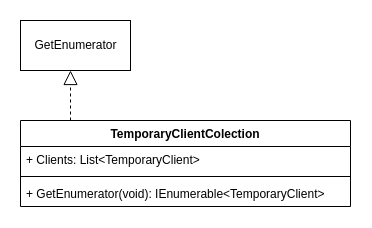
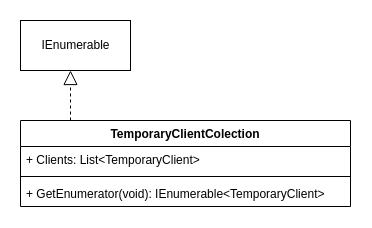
  <mxCell id="0" />
  <mxCell id="1" parent="0" />
  <mxCell id="2" value="TemporaryClientColection" style="swimlane;fontStyle=1;align=center;verticalAlign=top;childLayout=stackLayout;horizontal=1;startSize=26;horizontalStack=0;resizeParent=1;resizeParentMax=0;resizeLast=0;collapsible=1;marginBottom=0;" parent="1" vertex="1"><mxGeometry x="20" y="120" width="330" height="86" as="geometry" /></mxCell>
  <mxCell id="3" value="+ Clients: List&lt;TemporaryClient&gt;" style="text;strokeColor=none;fillColor=none;align=left;verticalAlign=top;spacingLeft=4;spacingRight=4;overflow=hidden;rotatable=0;points=[[0,0.5],[1,0.5]];portConstraint=eastwest;" parent="2" vertex="1"><mxGeometry y="26" width="330" height="26" as="geometry" /></mxCell>
  <mxCell id="4" value="" style="line;strokeWidth=1;fillColor=none;align=left;verticalAlign=middle;spacingTop=-1;spacingLeft=3;spacingRight=3;rotatable=0;labelPosition=right;points=[];portConstraint=eastwest;" parent="2" vertex="1"><mxGeometry y="52" width="330" height="8" as="geometry" /></mxCell>
  <mxCell id="5" value="+ GetEnumerator(void): IEnumerable&lt;TemporaryClient&gt;&#10;" style="text;strokeColor=none;fillColor=none;align=left;verticalAlign=top;spacingLeft=4;spacingRight=4;overflow=hidden;rotatable=0;points=[[0,0.5],[1,0.5]];portConstraint=eastwest;" parent="2" vertex="1"><mxGeometry y="60" width="330" height="26" as="geometry" /></mxCell>
- <mxCell id="6" value="GetEnumerator" style="html=1;" parent="1" vertex="1"><mxGeometry x="20" y="20" width="110" height="50" as="geometry" /></mxCell>
+ <mxCell id="6" value="IEnumerable" style="html=1;" parent="1" vertex="1"><mxGeometry x="20" y="20" width="110" height="50" as="geometry" /></mxCell>
  <mxCell id="7" value="" style="endArrow=block;dashed=1;endFill=0;endSize=12;html=1;rounded=1;" parent="1" edge="1"><mxGeometry width="160" relative="1" as="geometry"><mxPoint x="70" y="120" as="sourcePoint" /><mxPoint x="70" y="70" as="targetPoint" /></mxGeometry></mxCell>
